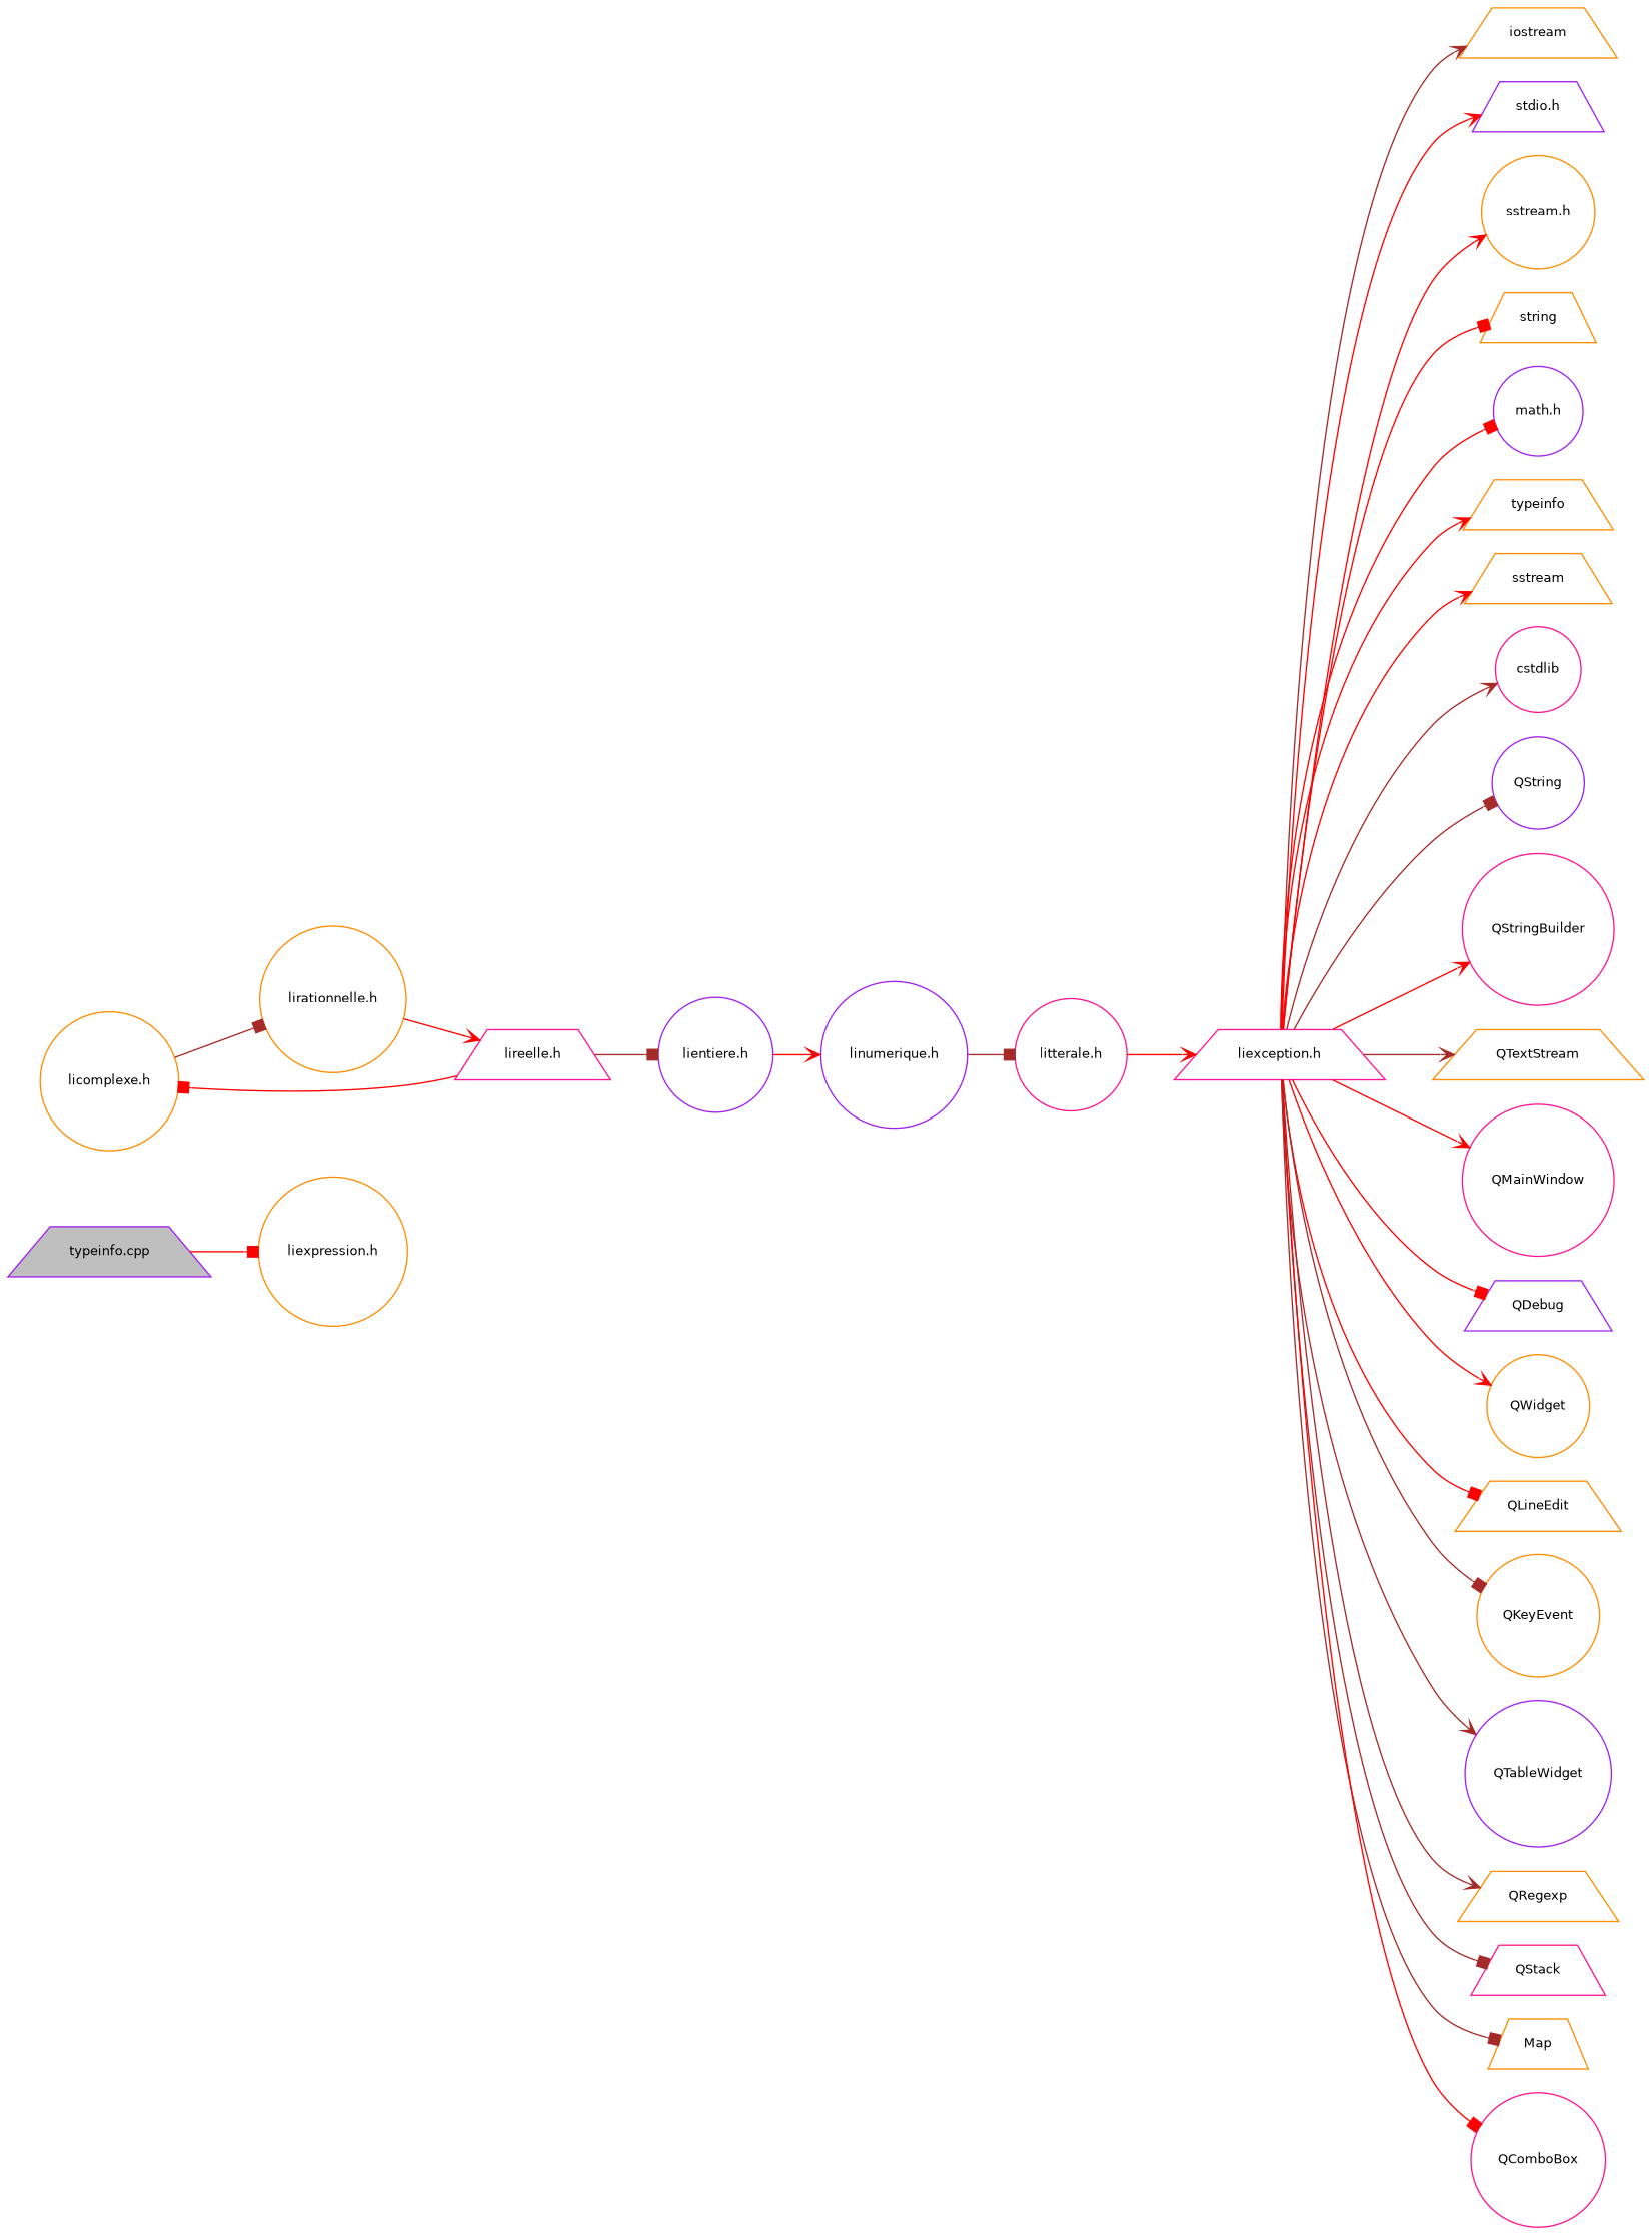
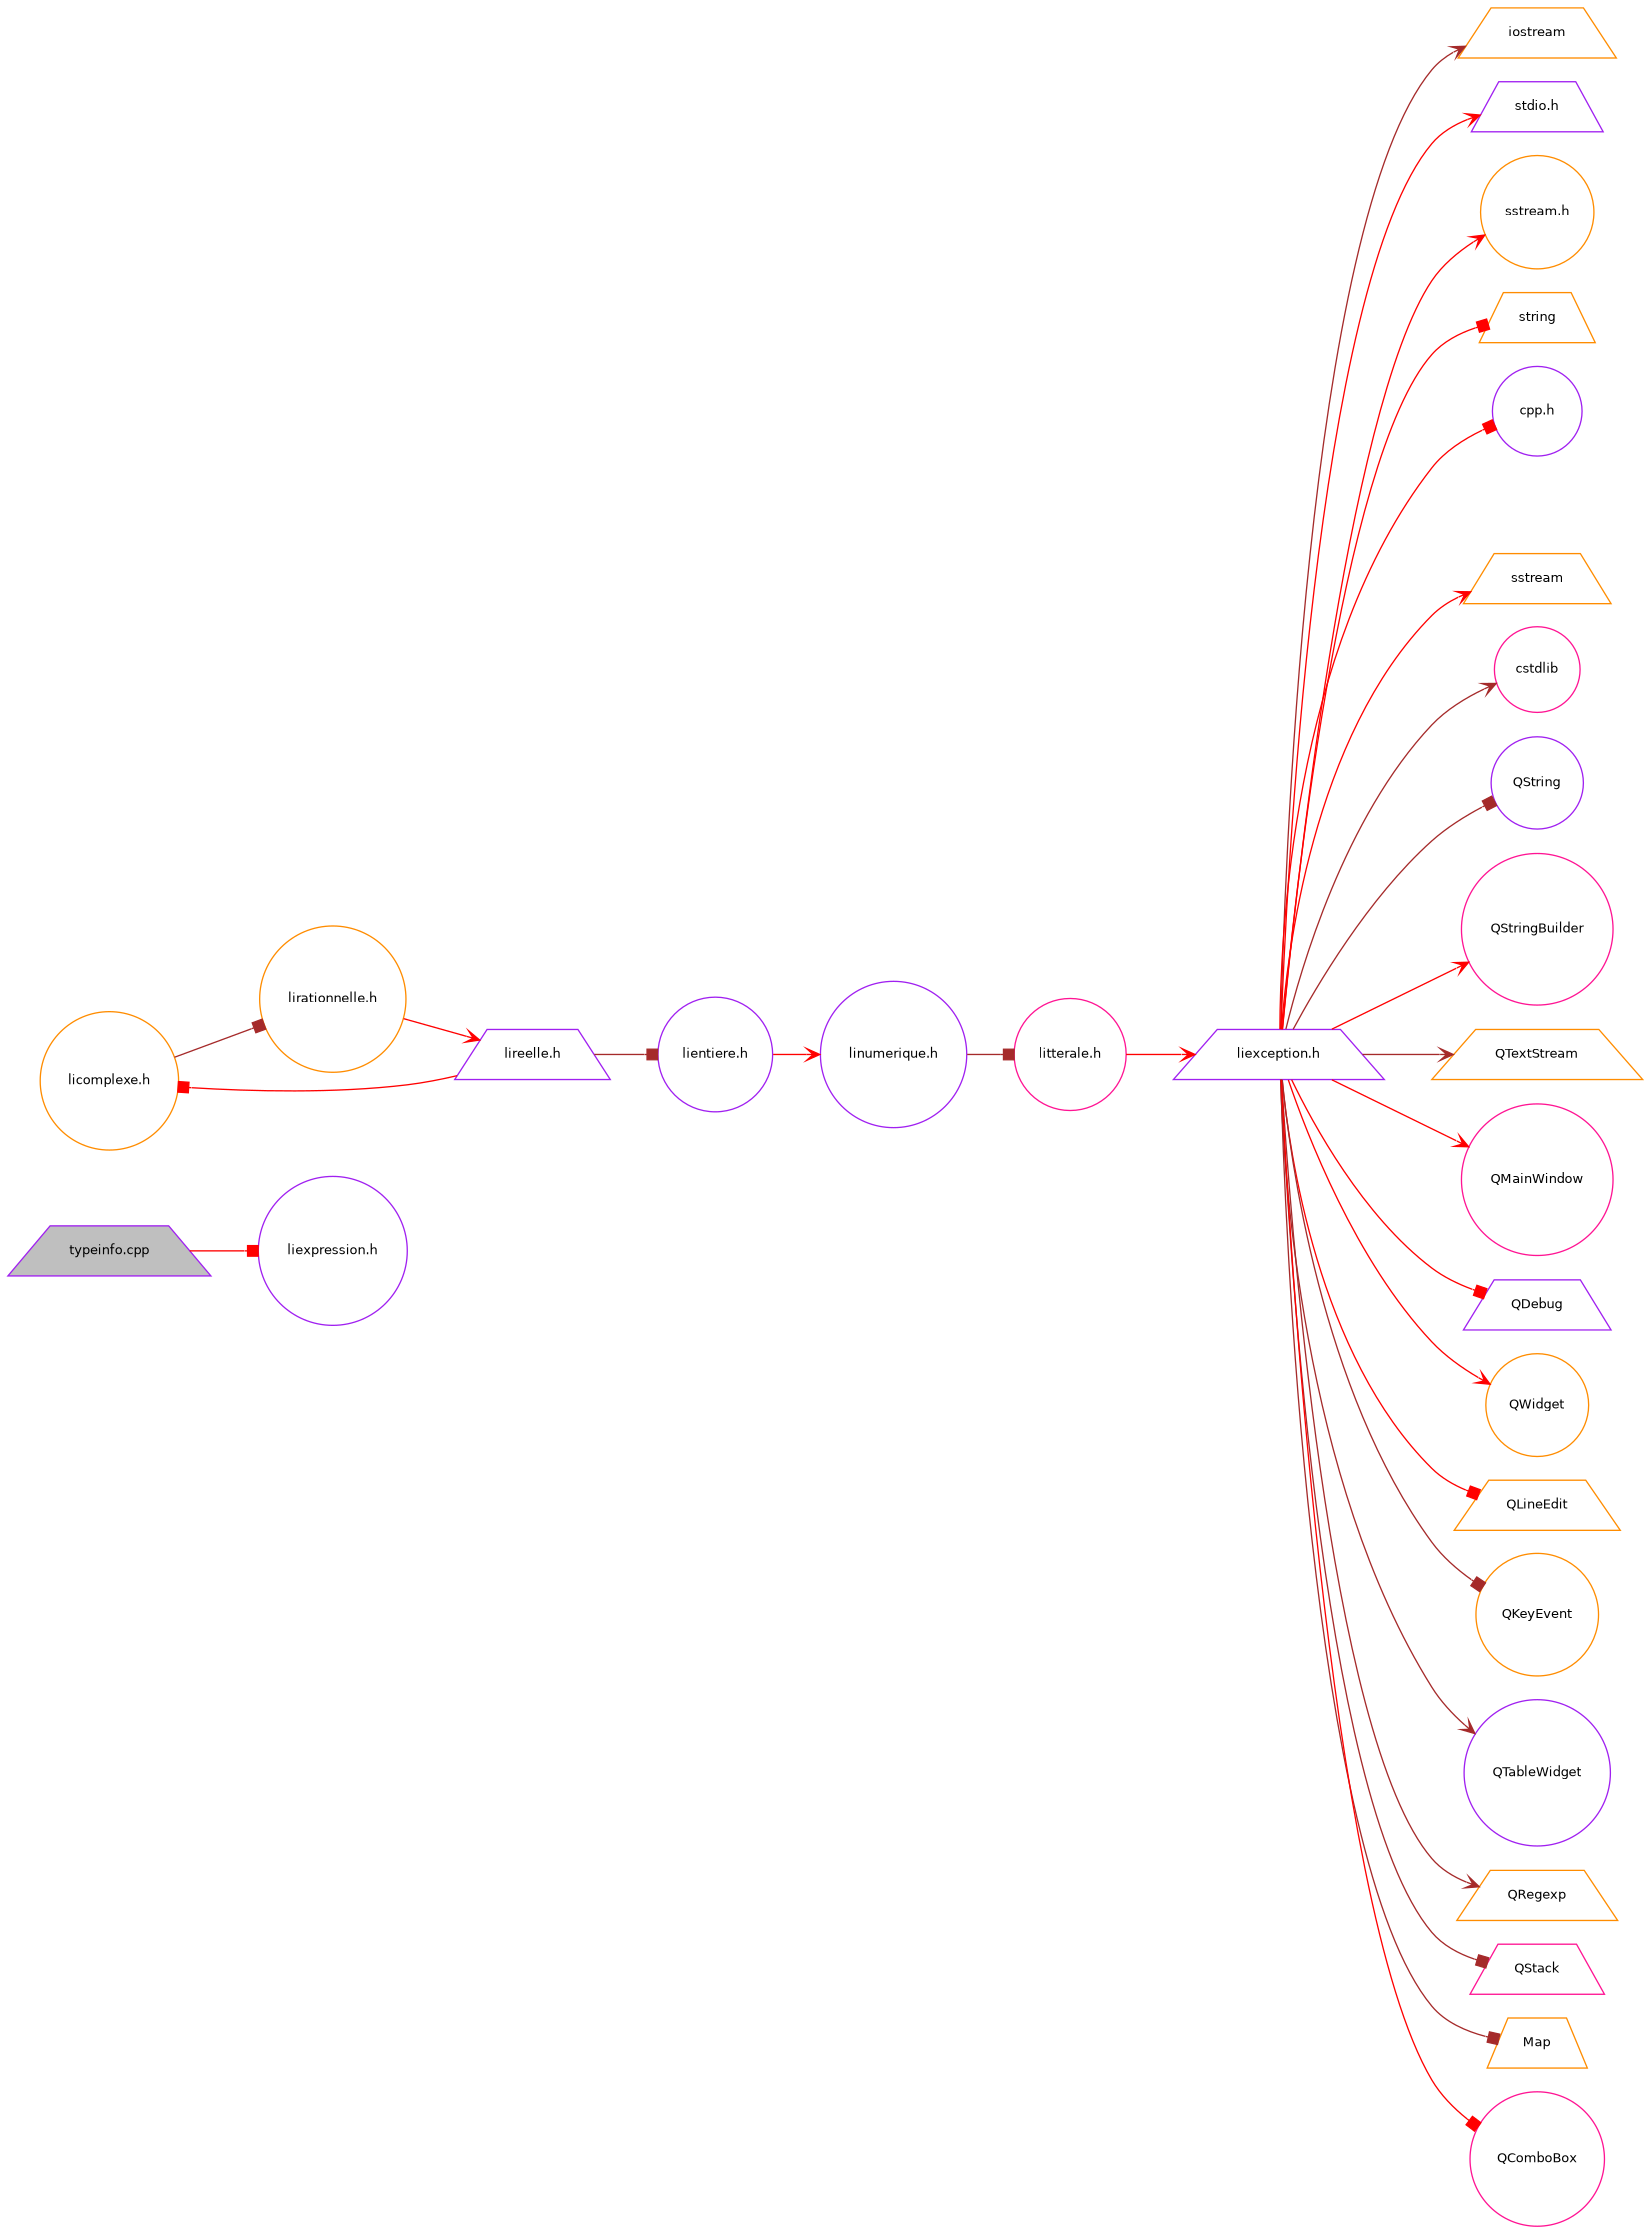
  digraph {
    rankdir=LR
    node [color=darkorange fillcolor=white fontname=Helvetica fontsize=10 shape=circle style=filled]
    edge [arrowhead=vee color=red fontname=Helvetica fontsize=10 labelfontname=Helvetica labelfontsize=10 style=solid]
    n1 [color=purple fillcolor=grey75 fontcolor=black height=0.2 label="typeinfo.cpp" shape=trapezium width=0.4]
-   n2 [height=0.2 label="liexpression.h" width=0.4]
+   n2 [color=purple height=0.2 label="liexpression.h" width=0.4]
    n3 [height=0.2 label="licomplexe.h" width=0.4]
    n4 [height=0.2 label="lirationnelle.h" width=0.4]
-   n5 [color=deeppink height=0.2 label="lireelle.h" shape=trapezium width=0.4]
+   n5 [color=purple height=0.2 label="lireelle.h" shape=trapezium width=0.4]
    n6 [color=purple height=0.2 label="lientiere.h" width=0.4]
    n7 [color=purple height=0.2 label="linumerique.h" width=0.4]
    n8 [color=deeppink height=0.2 label="litterale.h" width=0.4]
-   n9 [color=deeppink height=0.2 label="liexception.h" shape=trapezium width=0.4]
+   n9 [color=purple height=0.2 label="liexception.h" shape=trapezium width=0.4]
    n10 [height=0.2 label=iostream shape=trapezium width=0.4]
    n11 [color=purple height=0.2 label="stdio.h" shape=trapezium width=0.4]
    n12 [height=0.2 label="sstream.h" width=0.4]
    n13 [height=0.2 label=string shape=trapezium width=0.4]
-   n14 [color=purple height=0.2 label="math.h" width=0.4]
-   n15 [height=0.2 label=typeinfo shape=trapezium width=0.4]
+   n14 [color=purple height=0.2 label="cpp.h" width=0.4]
    n16 [height=0.2 label=sstream shape=trapezium width=0.4]
    n17 [color=deeppink height=0.2 label=cstdlib width=0.4]
    n18 [color=purple height=0.2 label=QString width=0.4]
    n19 [color=deeppink height=0.2 label=QStringBuilder width=0.4]
    n20 [height=0.2 label=QTextStream shape=trapezium width=0.4]
    n21 [color=deeppink height=0.2 label=QMainWindow width=0.4]
    n22 [color=purple height=0.2 label=QDebug shape=trapezium width=0.4]
    n23 [height=0.2 label=QWidget width=0.4]
    n24 [height=0.2 label=QLineEdit shape=trapezium width=0.4]
    n25 [height=0.2 label=QKeyEvent width=0.4]
    n26 [color=purple height=0.2 label=QTableWidget width=0.4]
    n27 [height=0.2 label=QRegexp shape=trapezium width=0.4]
    n28 [color=deeppink height=0.2 label=QStack shape=trapezium width=0.4]
    n29 [height=0.2 label=Map shape=trapezium width=0.4]
    n30 [color=deeppink height=0.2 label=QComboBox width=0.4]
    n1 -> n2 [arrowhead=box]
    n3 -> n4 [arrowhead=box color=brown]
    n4 -> n5
    n5 -> n3 [arrowhead=box]
    n5 -> n6 [arrowhead=box color=brown]
    n6 -> n7
    n7 -> n8 [arrowhead=box color=brown]
    n8 -> n9
    n9 -> n10 [color=brown]
    n9 -> n11
    n9 -> n12
    n9 -> n13 [arrowhead=box]
    n9 -> n14 [arrowhead=box]
-   n9 -> n15
    n9 -> n16
    n9 -> n17 [color=brown]
    n9 -> n18 [arrowhead=box color=brown]
    n9 -> n19
    n9 -> n20 [color=brown]
    n9 -> n21
    n9 -> n22 [arrowhead=box]
    n9 -> n23
    n9 -> n24 [arrowhead=box]
    n9 -> n25 [arrowhead=box color=brown]
    n9 -> n26 [color=brown]
    n9 -> n27 [color=brown]
    n9 -> n28 [arrowhead=box color=brown]
    n9 -> n29 [arrowhead=box color=brown]
    n9 -> n30 [arrowhead=box]
  }
